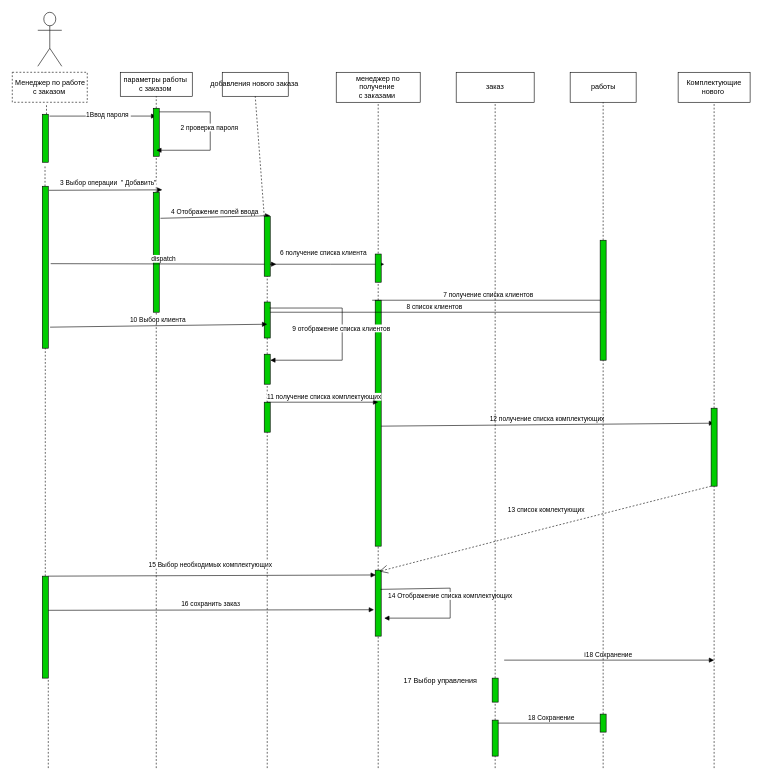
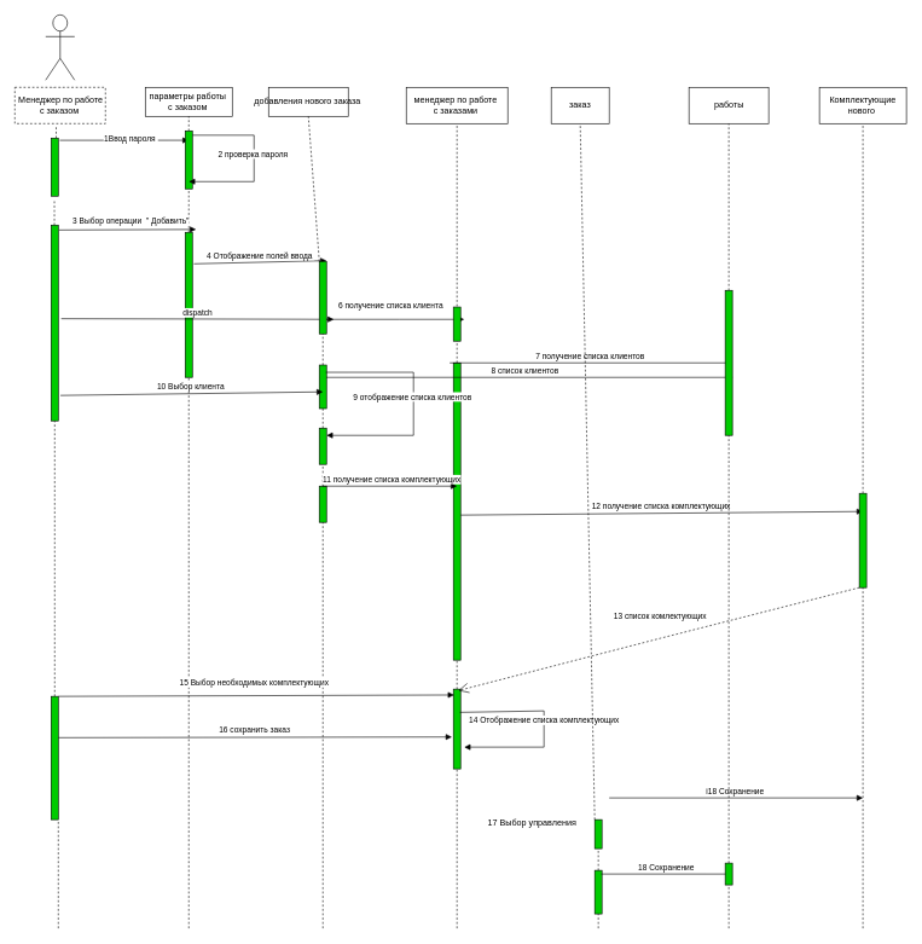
  <mxCell id="0" />
  <mxCell id="1" parent="0" />
  <mxCell id="2" value="Actor" style="shape=umlActor;verticalLabelPosition=bottom;verticalAlign=top;html=1;outlineConnect=0;" vertex="1" parent="1"><mxGeometry x="62.5" y="20" width="40" height="90" as="geometry" /></mxCell>
  <mxCell id="3" value="Менеджер по работе&lt;br&gt;с заказом&amp;nbsp;" style="html=1;dashed=1;" vertex="1" parent="1"><mxGeometry x="20" y="120" width="125" height="50" as="geometry" /></mxCell>
  <mxCell id="4" value="параметры работы&amp;nbsp;&lt;br&gt;с заказом&amp;nbsp;" style="html=1;" vertex="1" parent="1"><mxGeometry x="200" y="120" width="120" height="40" as="geometry" /></mxCell>
  <mxCell id="5" value="добавления нового заказа&amp;nbsp;" style="html=1;" vertex="1" parent="1"><mxGeometry x="370" y="120" width="110" height="40" as="geometry" /></mxCell>
- <mxCell id="6" value="менеджер по получение&amp;nbsp;&lt;br&gt;с заказами&amp;nbsp;" style="rounded=0;whiteSpace=wrap;html=1;" vertex="1" parent="1"><mxGeometry x="560" y="120" width="140" height="50" as="geometry" /></mxCell>
- <mxCell id="7" value="заказ" style="rounded=0;whiteSpace=wrap;html=1;" vertex="1" parent="1"><mxGeometry x="760" y="120" width="130" height="50" as="geometry" /></mxCell>
+ <mxCell id="6" value="менеджер по работе&amp;nbsp;&lt;br&gt;с заказами&amp;nbsp;" style="rounded=0;whiteSpace=wrap;html=1;" vertex="1" parent="1"><mxGeometry x="560" y="120" width="140" height="50" as="geometry" /></mxCell>
+ <mxCell id="7" value="заказ" style="rounded=0;whiteSpace=wrap;html=1;" vertex="1" parent="1"><mxGeometry x="760" y="120" width="80" height="50" as="geometry" /></mxCell>
  <mxCell id="8" value="работы" style="html=1;" vertex="1" parent="1"><mxGeometry x="950" y="120" width="110" height="50" as="geometry" /></mxCell>
  <mxCell id="9" value="Комплектующие нового&amp;nbsp;" style="rounded=0;whiteSpace=wrap;html=1;" vertex="1" parent="1"><mxGeometry x="1130" y="120" width="120" height="50" as="geometry" /></mxCell>
  <mxCell id="10" value="" style="endArrow=none;dashed=1;html=1;rounded=0;entryX=0.456;entryY=1.08;entryDx=0;entryDy=0;entryPerimeter=0;startArrow=none;" edge="1" parent="1" source="16" target="3"><mxGeometry width="50" height="50" relative="1" as="geometry"><mxPoint x="77" y="630" as="sourcePoint" /><mxPoint x="680" y="280" as="targetPoint" /></mxGeometry></mxCell>
  <mxCell id="11" value="" style="endArrow=none;dashed=1;html=1;rounded=0;entryX=0.5;entryY=1;entryDx=0;entryDy=0;startArrow=none;" edge="1" parent="1" source="19" target="4"><mxGeometry width="50" height="50" relative="1" as="geometry"><mxPoint x="260" y="630" as="sourcePoint" /><mxPoint x="680" y="280" as="targetPoint" /></mxGeometry></mxCell>
  <mxCell id="12" value="" style="endArrow=none;dashed=1;html=1;rounded=0;entryX=0.5;entryY=1;entryDx=0;entryDy=0;startArrow=none;" edge="1" parent="1" source="29" target="5"><mxGeometry width="50" height="50" relative="1" as="geometry"><mxPoint x="450" y="640" as="sourcePoint" /><mxPoint x="680" y="280" as="targetPoint" /></mxGeometry></mxCell>
  <mxCell id="13" value="" style="endArrow=none;dashed=1;html=1;rounded=0;entryX=0.5;entryY=1;entryDx=0;entryDy=0;startArrow=none;" edge="1" parent="1" source="33" target="6"><mxGeometry width="50" height="50" relative="1" as="geometry"><mxPoint x="630" y="800" as="sourcePoint" /><mxPoint x="680" y="280" as="targetPoint" /></mxGeometry></mxCell>
  <mxCell id="14" value="" style="endArrow=none;dashed=1;html=1;rounded=0;entryX=0.5;entryY=1;entryDx=0;entryDy=0;startArrow=none;" edge="1" parent="1" source="60" target="8"><mxGeometry width="50" height="50" relative="1" as="geometry"><mxPoint x="1010" y="1280" as="sourcePoint" /><mxPoint x="680" y="280" as="targetPoint" /></mxGeometry></mxCell>
  <mxCell id="15" value="" style="endArrow=none;dashed=1;html=1;rounded=0;entryX=0.5;entryY=1;entryDx=0;entryDy=0;" edge="1" parent="1" target="9"><mxGeometry width="50" height="50" relative="1" as="geometry"><mxPoint x="1190" y="1280" as="sourcePoint" /><mxPoint x="680" y="280" as="targetPoint" /></mxGeometry></mxCell>
  <mxCell id="16" value="" style="html=1;points=[];perimeter=orthogonalPerimeter;fillColor=#00CC00;" vertex="1" parent="1"><mxGeometry x="70" y="190" width="10" height="80" as="geometry" /></mxCell>
  <mxCell id="17" value="" style="endArrow=none;dashed=1;html=1;rounded=0;entryX=0.456;entryY=1.08;entryDx=0;entryDy=0;entryPerimeter=0;startArrow=none;" edge="1" parent="1" source="22" target="16"><mxGeometry width="50" height="50" relative="1" as="geometry"><mxPoint x="77" y="630" as="sourcePoint" /><mxPoint x="77" y="174" as="targetPoint" /></mxGeometry></mxCell>
  <mxCell id="18" value="1Ввод пароля&amp;nbsp;" style="html=1;verticalAlign=bottom;endArrow=block;rounded=0;exitX=1.2;exitY=0.038;exitDx=0;exitDy=0;exitPerimeter=0;" edge="1" parent="1" source="16"><mxGeometry x="0.101" y="-7" width="80" relative="1" as="geometry"><mxPoint x="620" y="300" as="sourcePoint" /><mxPoint x="260" y="193" as="targetPoint" /><Array as="points" /><mxPoint as="offset" /></mxGeometry></mxCell>
  <mxCell id="19" value="" style="html=1;points=[];perimeter=orthogonalPerimeter;fillColor=#00CC00;" vertex="1" parent="1"><mxGeometry x="255" y="180" width="10" height="80" as="geometry" /></mxCell>
  <mxCell id="20" value="" style="endArrow=none;dashed=1;html=1;rounded=0;entryX=0.5;entryY=1;entryDx=0;entryDy=0;startArrow=none;" edge="1" parent="1" source="25" target="19"><mxGeometry width="50" height="50" relative="1" as="geometry"><mxPoint x="260" y="630" as="sourcePoint" /><mxPoint x="260" y="170" as="targetPoint" /></mxGeometry></mxCell>
  <mxCell id="21" value="2 проверка пароля&amp;nbsp;" style="html=1;verticalAlign=bottom;endArrow=block;rounded=0;exitX=1;exitY=0.075;exitDx=0;exitDy=0;exitPerimeter=0;" edge="1" parent="1" source="19"><mxGeometry width="80" relative="1" as="geometry"><mxPoint x="620" y="300" as="sourcePoint" /><mxPoint x="260" y="250" as="targetPoint" /><Array as="points"><mxPoint x="350" y="186" /><mxPoint x="350" y="250" /><mxPoint x="260" y="250" /></Array></mxGeometry></mxCell>
  <mxCell id="22" value="" style="html=1;points=[];perimeter=orthogonalPerimeter;fillColor=#00CC00;" vertex="1" parent="1"><mxGeometry x="70" y="310" width="10" height="270" as="geometry" /></mxCell>
  <mxCell id="23" value="" style="endArrow=none;dashed=1;html=1;rounded=0;startArrow=none;" edge="1" parent="1" source="51"><mxGeometry width="50" height="50" relative="1" as="geometry"><mxPoint x="80" y="1120" as="sourcePoint" /><mxPoint x="75" y="580" as="targetPoint" /></mxGeometry></mxCell>
  <mxCell id="24" value="3 Выбор операции&amp;nbsp; &quot; Добавить&quot;" style="html=1;verticalAlign=bottom;endArrow=block;rounded=0;exitX=1.1;exitY=0.025;exitDx=0;exitDy=0;exitPerimeter=0;" edge="1" parent="1" source="22"><mxGeometry x="0.048" y="2" width="80" relative="1" as="geometry"><mxPoint x="30" y="290" as="sourcePoint" /><mxPoint x="270" y="316" as="targetPoint" /><mxPoint as="offset" /></mxGeometry></mxCell>
  <mxCell id="25" value="" style="html=1;points=[];perimeter=orthogonalPerimeter;fillColor=#00CC00;" vertex="1" parent="1"><mxGeometry x="255" y="320" width="10" height="200" as="geometry" /></mxCell>
  <mxCell id="26" value="" style="endArrow=none;dashed=1;html=1;rounded=0;entryX=0.5;entryY=1;entryDx=0;entryDy=0;" edge="1" parent="1" target="25"><mxGeometry width="50" height="50" relative="1" as="geometry"><mxPoint x="260" y="1280" as="sourcePoint" /><mxPoint x="260" y="260" as="targetPoint" /></mxGeometry></mxCell>
  <mxCell id="27" value="4 Отображение полей ввода&amp;nbsp;" style="html=1;verticalAlign=bottom;endArrow=block;rounded=0;exitX=1.2;exitY=0.217;exitDx=0;exitDy=0;exitPerimeter=0;" edge="1" parent="1" source="25"><mxGeometry width="80" relative="1" as="geometry"><mxPoint x="620" y="500" as="sourcePoint" /><mxPoint x="450" y="359" as="targetPoint" /></mxGeometry></mxCell>
  <mxCell id="28" value="dispatch" style="html=1;verticalAlign=bottom;endArrow=block;rounded=0;exitX=1.4;exitY=0.478;exitDx=0;exitDy=0;exitPerimeter=0;" edge="1" parent="1" source="22"><mxGeometry width="80" relative="1" as="geometry"><mxPoint x="620" y="500" as="sourcePoint" /><mxPoint x="460" y="440" as="targetPoint" /></mxGeometry></mxCell>
  <mxCell id="29" value="" style="html=1;points=[];perimeter=orthogonalPerimeter;fillColor=#00CC00;" vertex="1" parent="1"><mxGeometry x="440" y="360" width="10" height="100" as="geometry" /></mxCell>
  <mxCell id="30" value="" style="endArrow=none;dashed=1;html=1;rounded=0;entryX=0.5;entryY=1;entryDx=0;entryDy=0;startArrow=none;" edge="1" parent="1" source="37" target="29"><mxGeometry width="50" height="50" relative="1" as="geometry"><mxPoint x="445" y="640" as="sourcePoint" /><mxPoint x="445" y="170" as="targetPoint" /></mxGeometry></mxCell>
  <mxCell id="31" value="6 получение списка клиента&amp;nbsp;" style="html=1;verticalAlign=bottom;endArrow=block;rounded=0;" edge="1" parent="1" source="29"><mxGeometry x="-0.053" y="10" width="80" relative="1" as="geometry"><mxPoint x="620" y="500" as="sourcePoint" /><mxPoint x="640" y="440" as="targetPoint" /><Array as="points"><mxPoint x="550" y="440" /></Array><mxPoint as="offset" /></mxGeometry></mxCell>
  <mxCell id="32" value="" style="html=1;points=[];perimeter=orthogonalPerimeter;fillColor=#00CC00;" vertex="1" parent="1"><mxGeometry x="625" y="423" width="10" height="47" as="geometry" /></mxCell>
  <mxCell id="33" value="" style="html=1;points=[];perimeter=orthogonalPerimeter;fillColor=#00CC00;" vertex="1" parent="1"><mxGeometry x="625" y="500" width="10" height="410" as="geometry" /></mxCell>
  <mxCell id="34" value="" style="endArrow=none;dashed=1;html=1;rounded=0;entryX=0.5;entryY=1;entryDx=0;entryDy=0;startArrow=none;" edge="1" parent="1" target="33"><mxGeometry width="50" height="50" relative="1" as="geometry"><mxPoint x="630" y="1280" as="sourcePoint" /><mxPoint x="630" y="170" as="targetPoint" /></mxGeometry></mxCell>
  <mxCell id="35" value="7 получение списка клиентов&amp;nbsp;" style="html=1;verticalAlign=bottom;endArrow=block;rounded=0;" edge="1" parent="1"><mxGeometry width="80" relative="1" as="geometry"><mxPoint x="620" y="500" as="sourcePoint" /><mxPoint x="1010" y="500" as="targetPoint" /></mxGeometry></mxCell>
  <mxCell id="36" value="8 список клиентов&amp;nbsp;" style="html=1;verticalAlign=bottom;endArrow=block;rounded=0;" edge="1" parent="1"><mxGeometry width="80" relative="1" as="geometry"><mxPoint x="1010" y="520" as="sourcePoint" /><mxPoint x="440" y="520" as="targetPoint" /></mxGeometry></mxCell>
  <mxCell id="37" value="" style="html=1;points=[];perimeter=orthogonalPerimeter;fillColor=#00CC00;" vertex="1" parent="1"><mxGeometry x="440" y="503" width="10" height="60" as="geometry" /></mxCell>
  <mxCell id="38" value="" style="endArrow=none;dashed=1;html=1;rounded=0;entryX=0.5;entryY=1;entryDx=0;entryDy=0;startArrow=none;" edge="1" parent="1" source="40" target="37"><mxGeometry width="50" height="50" relative="1" as="geometry"><mxPoint x="445" y="640" as="sourcePoint" /><mxPoint x="445" y="460" as="targetPoint" /></mxGeometry></mxCell>
  <mxCell id="39" value="9 отображение списка клиентов&amp;nbsp;" style="html=1;verticalAlign=bottom;endArrow=block;rounded=0;exitX=0.9;exitY=0.167;exitDx=0;exitDy=0;exitPerimeter=0;" edge="1" parent="1" source="37"><mxGeometry width="80" relative="1" as="geometry"><mxPoint x="620" y="500" as="sourcePoint" /><mxPoint x="450" y="600" as="targetPoint" /><Array as="points"><mxPoint x="570" y="513" /><mxPoint x="570" y="600" /></Array></mxGeometry></mxCell>
  <mxCell id="40" value="" style="html=1;points=[];perimeter=orthogonalPerimeter;fillColor=#00CC00;" vertex="1" parent="1"><mxGeometry x="440" y="590" width="10" height="50" as="geometry" /></mxCell>
  <mxCell id="41" value="" style="endArrow=none;dashed=1;html=1;rounded=0;entryX=0.5;entryY=1;entryDx=0;entryDy=0;startArrow=none;" edge="1" parent="1" source="43" target="40"><mxGeometry width="50" height="50" relative="1" as="geometry"><mxPoint x="445" y="800" as="sourcePoint" /><mxPoint x="445" y="563" as="targetPoint" /></mxGeometry></mxCell>
  <mxCell id="42" value="10 Выбор клиента&amp;nbsp;" style="html=1;verticalAlign=bottom;endArrow=block;rounded=0;exitX=1.3;exitY=0.87;exitDx=0;exitDy=0;exitPerimeter=0;" edge="1" parent="1" source="22"><mxGeometry width="80" relative="1" as="geometry"><mxPoint x="620" y="500" as="sourcePoint" /><mxPoint x="445" y="540" as="targetPoint" /><Array as="points" /></mxGeometry></mxCell>
  <mxCell id="43" value="" style="html=1;points=[];perimeter=orthogonalPerimeter;fillColor=#00CC00;" vertex="1" parent="1"><mxGeometry x="440" y="670" width="10" height="50" as="geometry" /></mxCell>
  <mxCell id="44" value="" style="endArrow=none;dashed=1;html=1;rounded=0;entryX=0.5;entryY=1;entryDx=0;entryDy=0;" edge="1" parent="1" target="43"><mxGeometry width="50" height="50" relative="1" as="geometry"><mxPoint x="445" y="1280" as="sourcePoint" /><mxPoint x="445" y="640" as="targetPoint" /></mxGeometry></mxCell>
  <mxCell id="45" value="11 получение списка комплектующих" style="html=1;verticalAlign=bottom;endArrow=block;rounded=0;exitX=0.4;exitY=0;exitDx=0;exitDy=0;exitPerimeter=0;" edge="1" parent="1" source="43"><mxGeometry x="0.032" width="80" relative="1" as="geometry"><mxPoint x="620" y="670" as="sourcePoint" /><mxPoint x="630" y="670" as="targetPoint" /><mxPoint as="offset" /></mxGeometry></mxCell>
  <mxCell id="46" value="12 получение списка комплектующих&amp;nbsp;" style="html=1;verticalAlign=bottom;endArrow=block;rounded=0;exitX=1;exitY=0.512;exitDx=0;exitDy=0;exitPerimeter=0;" edge="1" parent="1" source="33"><mxGeometry width="80" relative="1" as="geometry"><mxPoint x="620" y="570" as="sourcePoint" /><mxPoint x="1190" y="705" as="targetPoint" /></mxGeometry></mxCell>
  <mxCell id="47" value="" style="html=1;points=[];perimeter=orthogonalPerimeter;fillColor=#00CC00;" vertex="1" parent="1"><mxGeometry x="1185" y="680" width="10" height="130" as="geometry" /></mxCell>
  <mxCell id="48" value="" style="html=1;points=[];perimeter=orthogonalPerimeter;fillColor=#00CC00;" vertex="1" parent="1"><mxGeometry x="625" y="950" width="10" height="110" as="geometry" /></mxCell>
  <mxCell id="49" value="13 список комлектующих" style="endArrow=open;endSize=12;dashed=1;html=1;rounded=0;entryX=0.7;entryY=0.018;entryDx=0;entryDy=0;entryPerimeter=0;" edge="1" parent="1" source="47" target="48"><mxGeometry x="-0.032" y="-29" width="160" relative="1" as="geometry"><mxPoint x="580" y="870" as="sourcePoint" /><mxPoint x="740" y="870" as="targetPoint" /><Array as="points"><mxPoint x="910" y="880" /></Array><mxPoint as="offset" /></mxGeometry></mxCell>
  <mxCell id="50" value="14 Отображение списка комплектующих" style="html=1;verticalAlign=bottom;endArrow=block;rounded=0;exitX=0.9;exitY=0.291;exitDx=0;exitDy=0;exitPerimeter=0;" edge="1" parent="1" source="48"><mxGeometry width="80" relative="1" as="geometry"><mxPoint x="620" y="770" as="sourcePoint" /><mxPoint x="640" y="1030" as="targetPoint" /><Array as="points"><mxPoint x="750" y="980" /><mxPoint x="750" y="1030" /></Array></mxGeometry></mxCell>
  <mxCell id="51" value="" style="html=1;points=[];perimeter=orthogonalPerimeter;fillColor=#00CC00;" vertex="1" parent="1"><mxGeometry x="70" y="960" width="10" height="170" as="geometry" /></mxCell>
  <mxCell id="52" value="" style="endArrow=none;dashed=1;html=1;rounded=0;" edge="1" parent="1" target="51"><mxGeometry width="50" height="50" relative="1" as="geometry"><mxPoint x="80" y="1280" as="sourcePoint" /><mxPoint x="75" y="580" as="targetPoint" /></mxGeometry></mxCell>
  <mxCell id="53" value="15 Выбор необходимых комплектующих" style="html=1;verticalAlign=bottom;endArrow=block;rounded=0;entryX=0.1;entryY=0.073;entryDx=0;entryDy=0;entryPerimeter=0;" edge="1" parent="1" source="51" target="48"><mxGeometry x="-0.011" y="9" width="80" relative="1" as="geometry"><mxPoint x="90" y="880" as="sourcePoint" /><mxPoint x="700" y="870" as="targetPoint" /><mxPoint as="offset" /></mxGeometry></mxCell>
  <mxCell id="54" value="16 сохранить заказ&amp;nbsp;" style="html=1;verticalAlign=bottom;endArrow=block;rounded=0;exitX=1;exitY=0.335;exitDx=0;exitDy=0;exitPerimeter=0;entryX=-0.2;entryY=0.6;entryDx=0;entryDy=0;entryPerimeter=0;" edge="1" parent="1" source="51" target="48"><mxGeometry width="80" relative="1" as="geometry"><mxPoint x="620" y="870" as="sourcePoint" /><mxPoint x="700" y="870" as="targetPoint" /></mxGeometry></mxCell>
  <mxCell id="55" value="17 Выбор управления&amp;nbsp;" style="text;html=1;align=center;verticalAlign=middle;resizable=0;points=[];autosize=1;strokeColor=none;fillColor=none;" vertex="1" parent="1"><mxGeometry x="650" y="1120" width="170" height="30" as="geometry" /></mxCell>
  <mxCell id="56" value="i18 Сохранение&amp;nbsp;" style="html=1;verticalAlign=bottom;endArrow=block;rounded=0;" edge="1" parent="1"><mxGeometry width="80" relative="1" as="geometry"><mxPoint x="840" y="1100" as="sourcePoint" /><mxPoint x="1190" y="1100" as="targetPoint" /></mxGeometry></mxCell>
  <mxCell id="57" value="" style="endArrow=none;dashed=1;html=1;rounded=0;entryX=0.5;entryY=1;entryDx=0;entryDy=0;startArrow=none;" edge="1" parent="1" source="58" target="7"><mxGeometry width="50" height="50" relative="1" as="geometry"><mxPoint x="830" y="1280" as="sourcePoint" /><mxPoint x="680" y="350" as="targetPoint" /></mxGeometry></mxCell>
  <mxCell id="58" value="" style="html=1;points=[];perimeter=orthogonalPerimeter;fillColor=#00CC00;" vertex="1" parent="1"><mxGeometry x="820" y="1130" width="10" height="40" as="geometry" /></mxCell>
  <mxCell id="59" value="" style="endArrow=none;dashed=1;html=1;rounded=0;entryX=0.5;entryY=1;entryDx=0;entryDy=0;startArrow=none;" edge="1" parent="1" source="62" target="58"><mxGeometry width="50" height="50" relative="1" as="geometry"><mxPoint x="825" y="1280" as="sourcePoint" /><mxPoint x="825" y="170" as="targetPoint" /></mxGeometry></mxCell>
  <mxCell id="60" value="" style="html=1;points=[];perimeter=orthogonalPerimeter;fillColor=#00CC00;" vertex="1" parent="1"><mxGeometry x="1000" y="400" width="10" height="200" as="geometry" /></mxCell>
  <mxCell id="61" value="" style="endArrow=none;dashed=1;html=1;rounded=0;entryX=0.5;entryY=1;entryDx=0;entryDy=0;startArrow=none;" edge="1" parent="1" source="65" target="60"><mxGeometry width="50" height="50" relative="1" as="geometry"><mxPoint x="1010" y="1280" as="sourcePoint" /><mxPoint x="1005" y="170" as="targetPoint" /></mxGeometry></mxCell>
  <mxCell id="62" value="" style="html=1;points=[];perimeter=orthogonalPerimeter;fillColor=#00CC00;" vertex="1" parent="1"><mxGeometry x="820" y="1200" width="10" height="60" as="geometry" /></mxCell>
  <mxCell id="63" value="" style="endArrow=none;dashed=1;html=1;rounded=0;entryX=0.5;entryY=1;entryDx=0;entryDy=0;" edge="1" parent="1" target="62"><mxGeometry width="50" height="50" relative="1" as="geometry"><mxPoint x="825" y="1280" as="sourcePoint" /><mxPoint x="825" y="1170" as="targetPoint" /></mxGeometry></mxCell>
  <mxCell id="64" value="18 Сохранение&amp;nbsp;" style="html=1;verticalAlign=bottom;endArrow=block;rounded=0;exitX=0.9;exitY=0.083;exitDx=0;exitDy=0;exitPerimeter=0;" edge="1" parent="1" source="62"><mxGeometry width="80" relative="1" as="geometry"><mxPoint x="620" y="1120" as="sourcePoint" /><mxPoint x="1010" y="1205" as="targetPoint" /></mxGeometry></mxCell>
  <mxCell id="65" value="" style="html=1;points=[];perimeter=orthogonalPerimeter;fillColor=#00CC00;" vertex="1" parent="1"><mxGeometry x="1000" y="1190" width="10" height="30" as="geometry" /></mxCell>
  <mxCell id="66" value="" style="endArrow=none;dashed=1;html=1;rounded=0;entryX=0.5;entryY=1;entryDx=0;entryDy=0;" edge="1" parent="1" target="65"><mxGeometry width="50" height="50" relative="1" as="geometry"><mxPoint x="1005" y="1280" as="sourcePoint" /><mxPoint x="1005" y="600" as="targetPoint" /></mxGeometry></mxCell>
